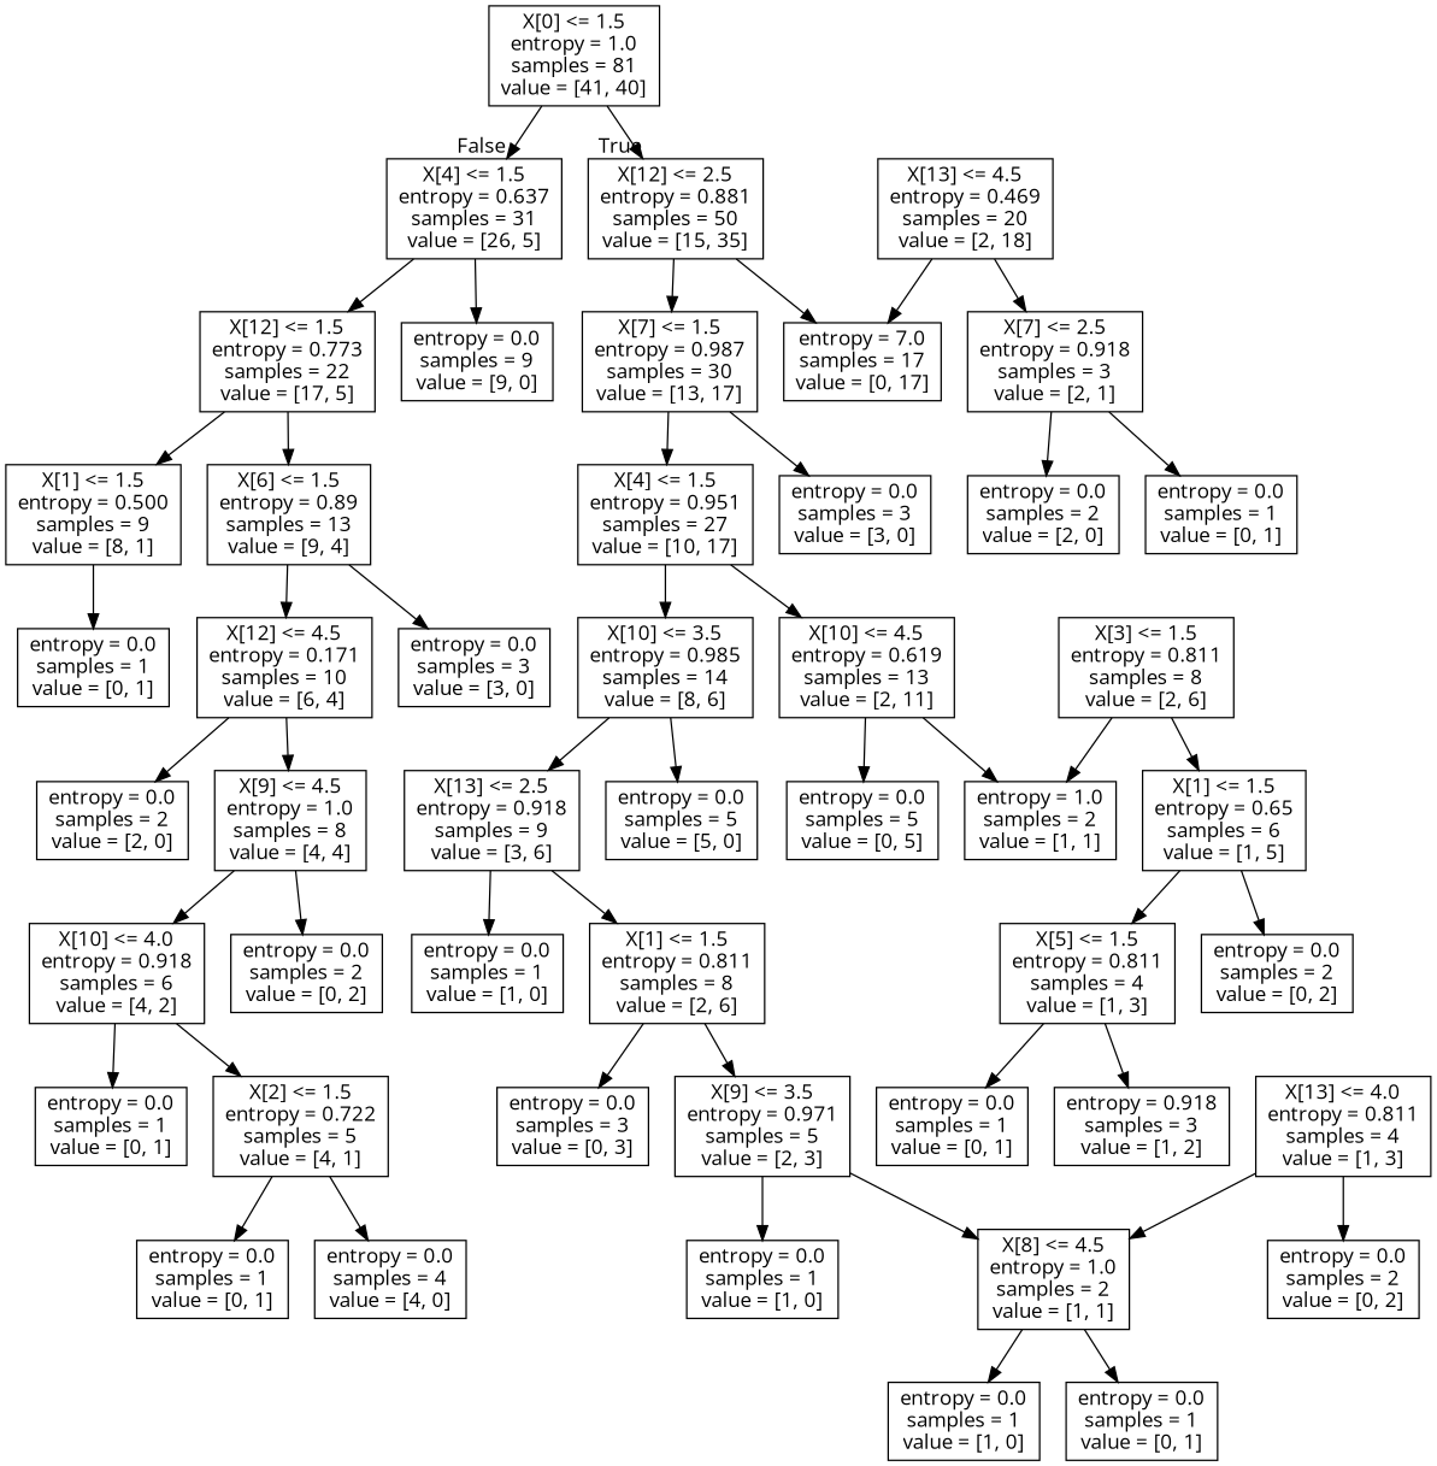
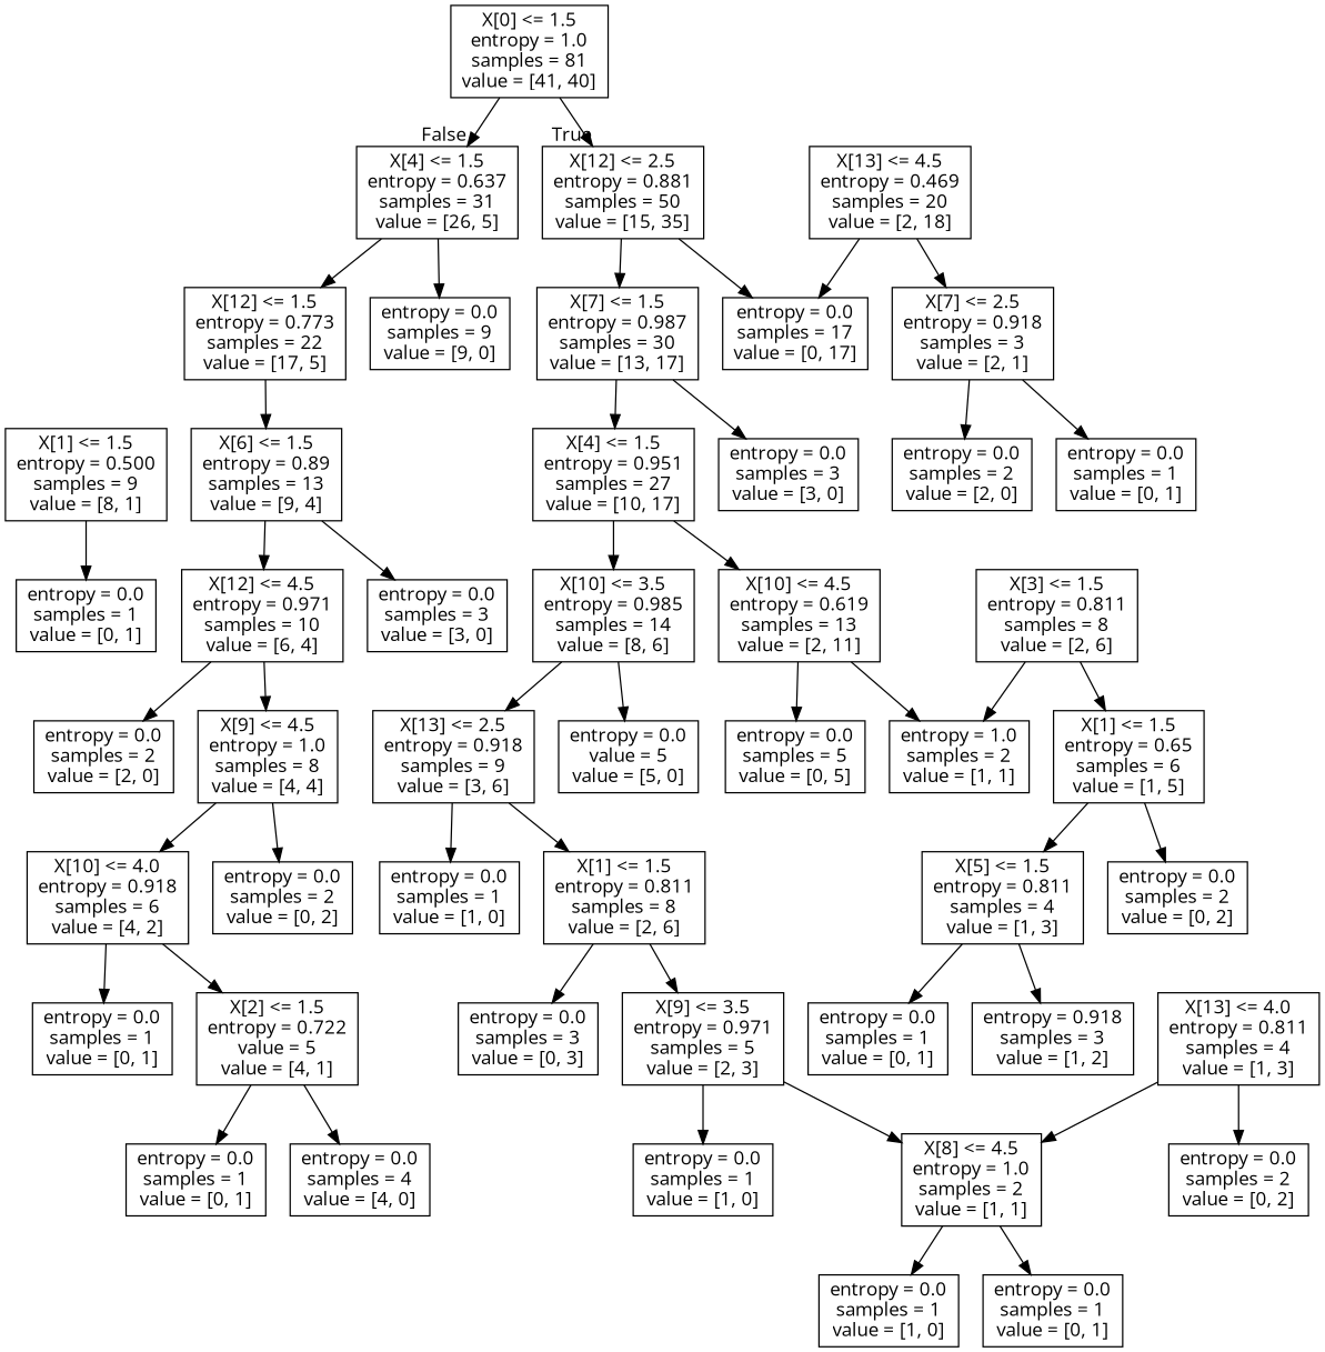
  digraph {
    fontname="Open Sans"
    node [fontname="Open Sans" shape=box]
    edge [fontname="Open Sans"]
    n1 [label="X[0] <= 1.5\nentropy = 1.0\nsamples = 81\nvalue = [41, 40]"]
    n2 [label="X[12] <= 2.5\nentropy = 0.881\nsamples = 50\nvalue = [15, 35]"]
    n3 [label="X[4] <= 1.5\nentropy = 0.637\nsamples = 31\nvalue = [26, 5]"]
    n4 [label="X[7] <= 1.5\nentropy = 0.987\nsamples = 30\nvalue = [13, 17]"]
-   n5 [label="entropy = 7.0\nsamples = 17\nvalue = [0, 17]"]
+   n5 [label="entropy = 0.0\nsamples = 17\nvalue = [0, 17]"]
    n6 [label="entropy = 0.0\nsamples = 9\nvalue = [9, 0]"]
    n7 [label="X[12] <= 1.5\nentropy = 0.773\nsamples = 22\nvalue = [17, 5]"]
    n8 [label="X[13] <= 4.5\nentropy = 0.469\nsamples = 20\nvalue = [2, 18]"]
    n9 [label="X[7] <= 2.5\nentropy = 0.918\nsamples = 3\nvalue = [2, 1]"]
    n10 [label="X[4] <= 1.5\nentropy = 0.951\nsamples = 27\nvalue = [10, 17]"]
    n11 [label="entropy = 0.0\nsamples = 3\nvalue = [3, 0]"]
    n12 [label="entropy = 0.0\nsamples = 2\nvalue = [2, 0]"]
    n13 [label="entropy = 0.0\nsamples = 1\nvalue = [0, 1]"]
    n14 [label="X[10] <= 4.5\nentropy = 0.619\nsamples = 13\nvalue = [2, 11]"]
    n15 [label="X[10] <= 3.5\nentropy = 0.985\nsamples = 14\nvalue = [8, 6]"]
    n16 [label="entropy = 0.0\nsamples = 5\nvalue = [0, 5]"]
    n17 [label="entropy = 1.0\nsamples = 2\nvalue = [1, 1]"]
    n18 [label="X[13] <= 2.5\nentropy = 0.918\nsamples = 9\nvalue = [3, 6]"]
-   n19 [label="entropy = 0.0\nsamples = 5\nvalue = [5, 0]"]
+   n19 [label="entropy = 0.0\nvalue = 5\nvalue = [5, 0]"]
    n20 [label="X[3] <= 1.5\nentropy = 0.811\nsamples = 8\nvalue = [2, 6]"]
    n21 [label="X[1] <= 1.5\nentropy = 0.65\nsamples = 6\nvalue = [1, 5]"]
    n22 [label="X[5] <= 1.5\nentropy = 0.811\nsamples = 4\nvalue = [1, 3]"]
    n23 [label="entropy = 0.0\nsamples = 2\nvalue = [0, 2]"]
    n24 [label="entropy = 0.918\nsamples = 3\nvalue = [1, 2]"]
    n25 [label="entropy = 0.0\nsamples = 1\nvalue = [0, 1]"]
    n26 [label="entropy = 0.0\nsamples = 1\nvalue = [1, 0]"]
    n27 [label="X[1] <= 1.5\nentropy = 0.811\nsamples = 8\nvalue = [2, 6]"]
    n28 [label="X[9] <= 3.5\nentropy = 0.971\nsamples = 5\nvalue = [2, 3]"]
    n29 [label="entropy = 0.0\nsamples = 3\nvalue = [0, 3]"]
    n30 [label="entropy = 0.0\nsamples = 1\nvalue = [1, 0]"]
    n31 [label="X[8] <= 4.5\nentropy = 1.0\nsamples = 2\nvalue = [1, 1]"]
    n32 [label="X[13] <= 4.0\nentropy = 0.811\nsamples = 4\nvalue = [1, 3]"]
    n33 [label="entropy = 0.0\nsamples = 2\nvalue = [0, 2]"]
    n34 [label="entropy = 0.0\nsamples = 1\nvalue = [1, 0]"]
    n35 [label="entropy = 0.0\nsamples = 1\nvalue = [0, 1]"]
    n36 [label="X[1] <= 1.5\nentropy = 0.500\nsamples = 9\nvalue = [8, 1]"]
    n37 [label="X[6] <= 1.5\nentropy = 0.89\nsamples = 13\nvalue = [9, 4]"]
    n38 [label="entropy = 0.0\nsamples = 1\nvalue = [0, 1]"]
-   n39 [label="X[12] <= 4.5\nentropy = 0.171\nsamples = 10\nvalue = [6, 4]"]
+   n39 [label="X[12] <= 4.5\nentropy = 0.971\nsamples = 10\nvalue = [6, 4]"]
    n40 [label="entropy = 0.0\nsamples = 3\nvalue = [3, 0]"]
    n41 [label="X[9] <= 4.5\nentropy = 1.0\nsamples = 8\nvalue = [4, 4]"]
    n42 [label="entropy = 0.0\nsamples = 2\nvalue = [2, 0]"]
    n43 [label="X[10] <= 4.0\nentropy = 0.918\nsamples = 6\nvalue = [4, 2]"]
    n44 [label="entropy = 0.0\nsamples = 2\nvalue = [0, 2]"]
-   n45 [label="X[2] <= 1.5\nentropy = 0.722\nsamples = 5\nvalue = [4, 1]"]
+   n45 [label="X[2] <= 1.5\nentropy = 0.722\nvalue = 5\nvalue = [4, 1]"]
    n46 [label="entropy = 0.0\nsamples = 1\nvalue = [0, 1]"]
    n47 [label="entropy = 0.0\nsamples = 4\nvalue = [4, 0]"]
    n48 [label="entropy = 0.0\nsamples = 1\nvalue = [0, 1]"]
    n1 -> n2 [headlabel=True labelangle=45 labeldistance=2.5]
    n1 -> n3 [headlabel=False labelangle=-45 labeldistance=2.5]
    n2 -> n4
    n2 -> n5
    n3 -> n6
    n3 -> n7
    n4 -> n10
    n4 -> n11
-   n7 -> n36
    n7 -> n37
    n8 -> n5
    n8 -> n9
    n9 -> n12
    n9 -> n13
    n10 -> n14
    n10 -> n15
    n14 -> n16
    n14 -> n17
    n15 -> n18
    n15 -> n19
    n18 -> n26
    n18 -> n27
    n20 -> n17
    n20 -> n21
    n21 -> n22
    n21 -> n23
    n22 -> n24
    n22 -> n25
    n27 -> n28
    n27 -> n29
    n28 -> n30
    n28 -> n31
    n31 -> n34
    n31 -> n35
    n32 -> n31
    n32 -> n33
    n36 -> n38
    n37 -> n39
    n37 -> n40
    n39 -> n41
    n39 -> n42
    n41 -> n43
    n41 -> n44
    n43 -> n45
    n43 -> n46
    n45 -> n47
    n45 -> n48
  }
